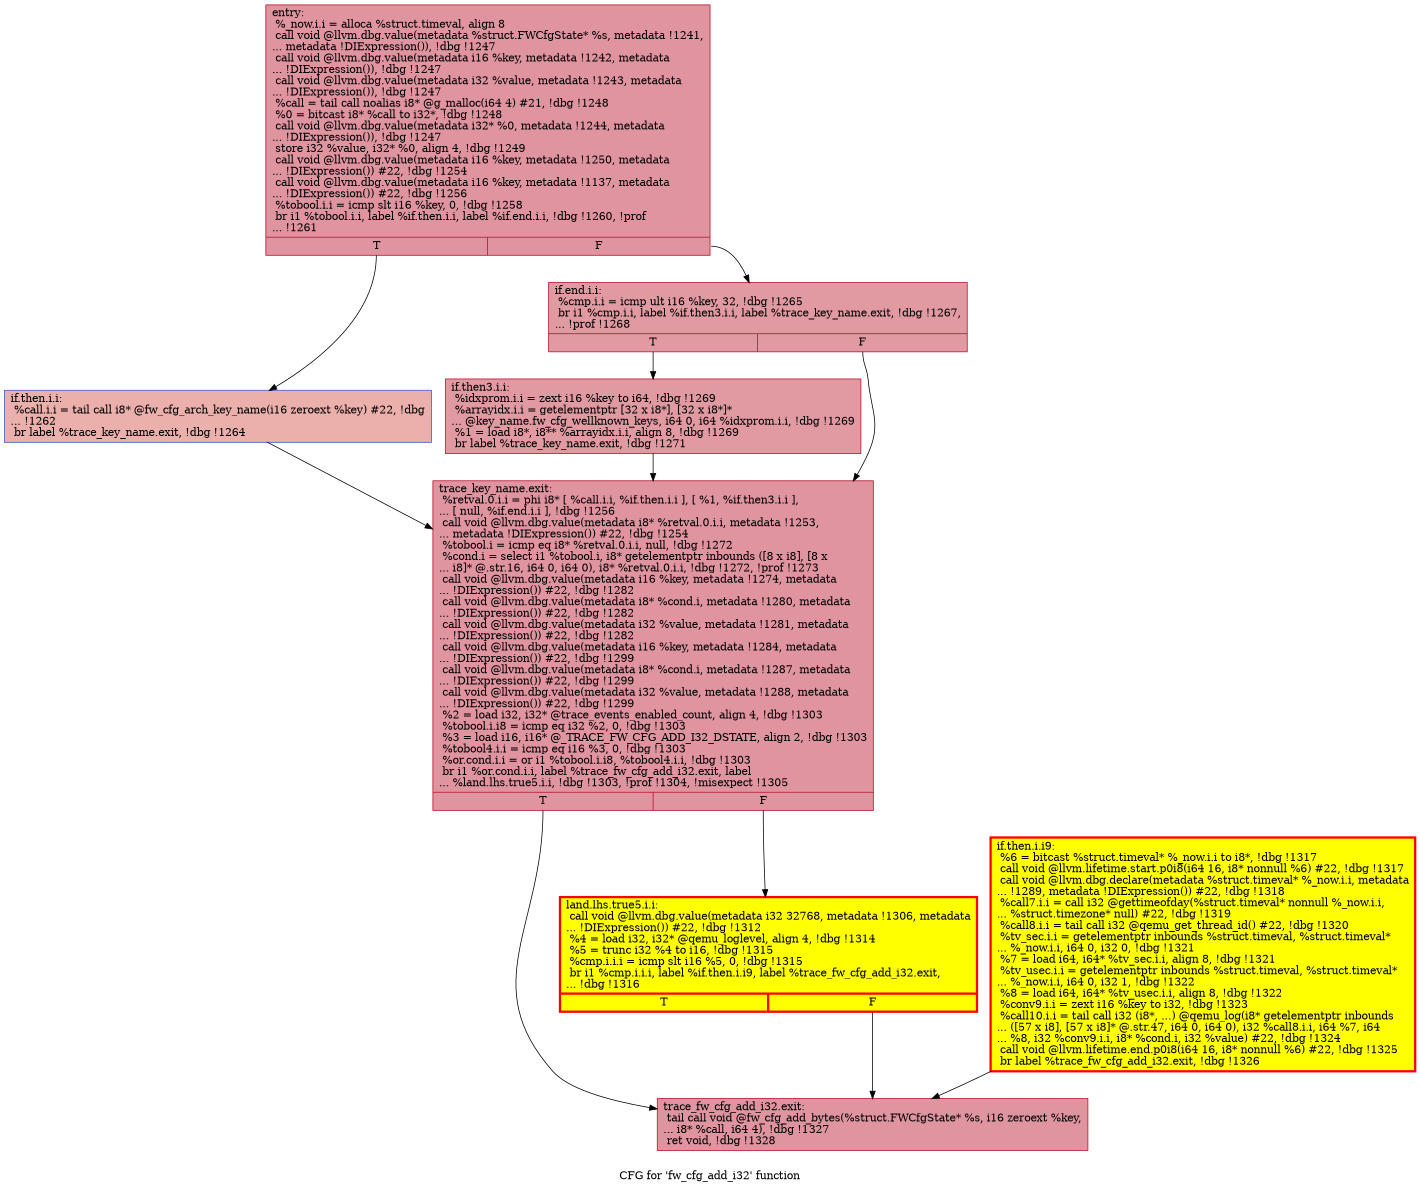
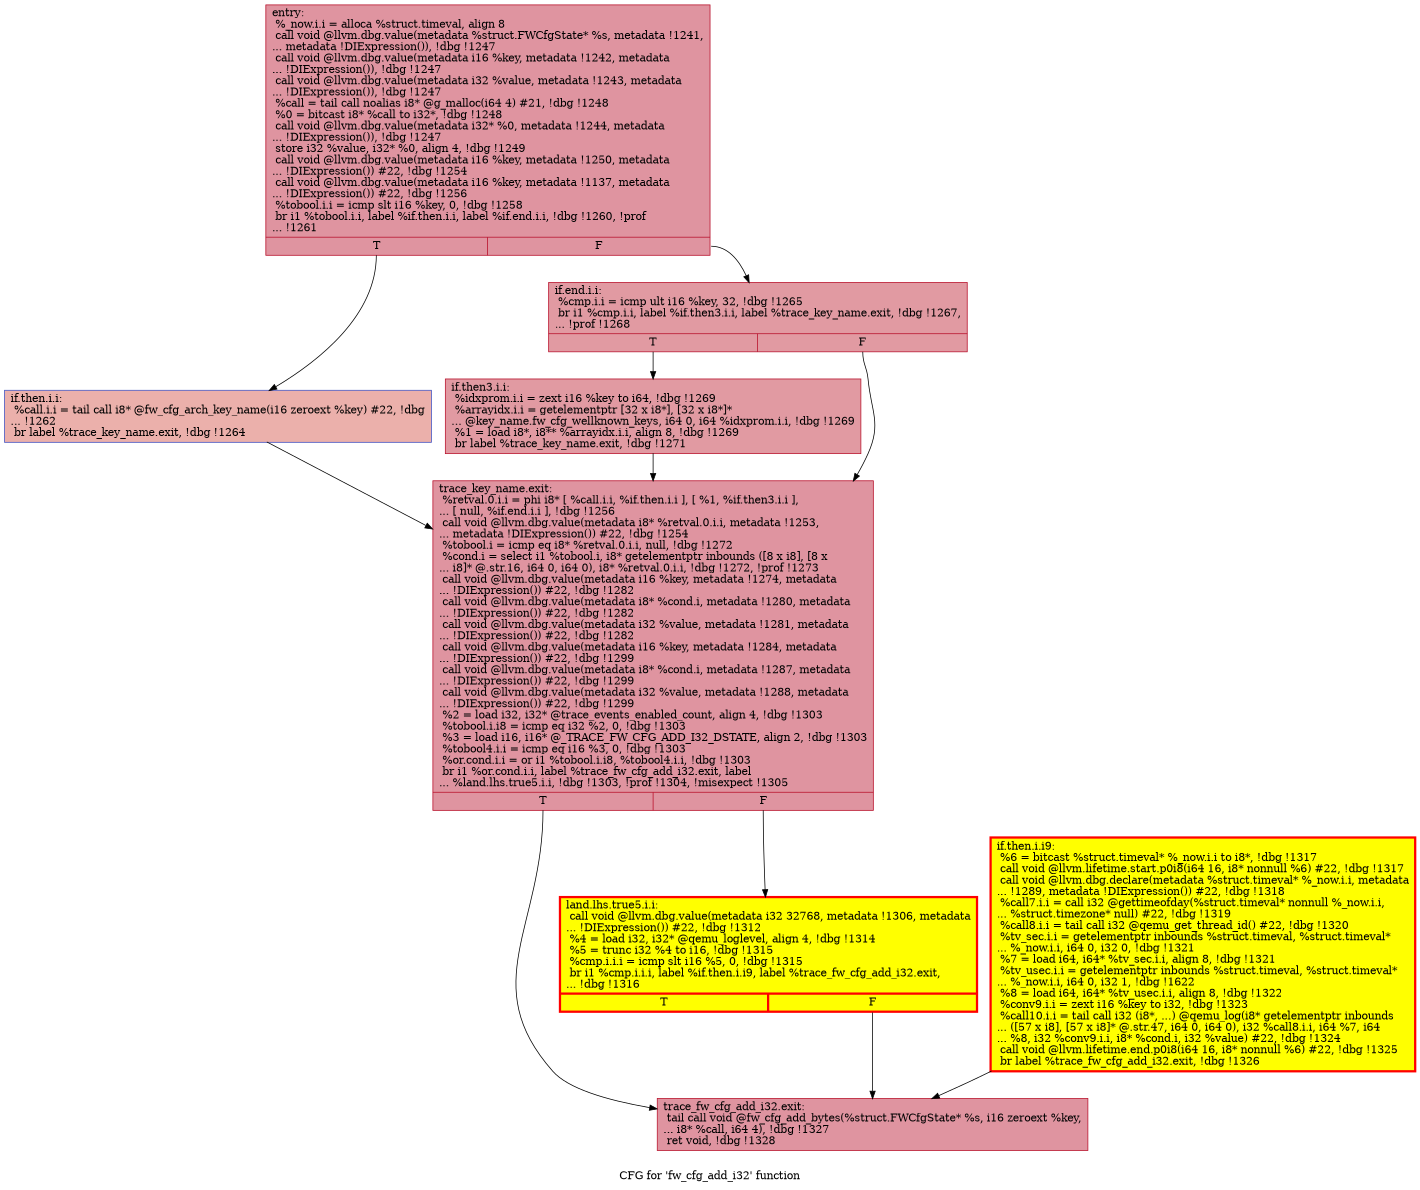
  digraph {
    label="CFG for 'fw_cfg_add_i32' function"
    node [color="#b70d28ff" fillcolor="#b70d2870" shape=record style=filled]
    edge [tailport=s0]
    n1 [label="{entry:\l  %_now.i.i = alloca %struct.timeval, align 8\l  call void @llvm.dbg.value(metadata %struct.FWCfgState* %s, metadata !1241,\l... metadata !DIExpression()), !dbg !1247\l  call void @llvm.dbg.value(metadata i16 %key, metadata !1242, metadata\l... !DIExpression()), !dbg !1247\l  call void @llvm.dbg.value(metadata i32 %value, metadata !1243, metadata\l... !DIExpression()), !dbg !1247\l  %call = tail call noalias i8* @g_malloc(i64 4) #21, !dbg !1248\l  %0 = bitcast i8* %call to i32*, !dbg !1248\l  call void @llvm.dbg.value(metadata i32* %0, metadata !1244, metadata\l... !DIExpression()), !dbg !1247\l  store i32 %value, i32* %0, align 4, !dbg !1249\l  call void @llvm.dbg.value(metadata i16 %key, metadata !1250, metadata\l... !DIExpression()) #22, !dbg !1254\l  call void @llvm.dbg.value(metadata i16 %key, metadata !1137, metadata\l... !DIExpression()) #22, !dbg !1256\l  %tobool.i.i = icmp slt i16 %key, 0, !dbg !1258\l  br i1 %tobool.i.i, label %if.then.i.i, label %if.end.i.i, !dbg !1260, !prof\l... !1261\l|{<s0>T|<s1>F}}"]
    n2 [color="#3d50c3ff" fillcolor="#d24b4070" label="{if.then.i.i:                                      \l  %call.i.i = tail call i8* @fw_cfg_arch_key_name(i16 zeroext %key) #22, !dbg\l... !1262\l  br label %trace_key_name.exit, !dbg !1264\l}"]
    n3 [fillcolor="#bb1b2c70" label="{if.end.i.i:                                       \l  %cmp.i.i = icmp ult i16 %key, 32, !dbg !1265\l  br i1 %cmp.i.i, label %if.then3.i.i, label %trace_key_name.exit, !dbg !1267,\l... !prof !1268\l|{<s0>T|<s1>F}}"]
    n4 [label="{trace_key_name.exit:                              \l  %retval.0.i.i = phi i8* [ %call.i.i, %if.then.i.i ], [ %1, %if.then3.i.i ],\l... [ null, %if.end.i.i ], !dbg !1256\l  call void @llvm.dbg.value(metadata i8* %retval.0.i.i, metadata !1253,\l... metadata !DIExpression()) #22, !dbg !1254\l  %tobool.i = icmp eq i8* %retval.0.i.i, null, !dbg !1272\l  %cond.i = select i1 %tobool.i, i8* getelementptr inbounds ([8 x i8], [8 x\l... i8]* @.str.16, i64 0, i64 0), i8* %retval.0.i.i, !dbg !1272, !prof !1273\l  call void @llvm.dbg.value(metadata i16 %key, metadata !1274, metadata\l... !DIExpression()) #22, !dbg !1282\l  call void @llvm.dbg.value(metadata i8* %cond.i, metadata !1280, metadata\l... !DIExpression()) #22, !dbg !1282\l  call void @llvm.dbg.value(metadata i32 %value, metadata !1281, metadata\l... !DIExpression()) #22, !dbg !1282\l  call void @llvm.dbg.value(metadata i16 %key, metadata !1284, metadata\l... !DIExpression()) #22, !dbg !1299\l  call void @llvm.dbg.value(metadata i8* %cond.i, metadata !1287, metadata\l... !DIExpression()) #22, !dbg !1299\l  call void @llvm.dbg.value(metadata i32 %value, metadata !1288, metadata\l... !DIExpression()) #22, !dbg !1299\l  %2 = load i32, i32* @trace_events_enabled_count, align 4, !dbg !1303\l  %tobool.i.i8 = icmp eq i32 %2, 0, !dbg !1303\l  %3 = load i16, i16* @_TRACE_FW_CFG_ADD_I32_DSTATE, align 2, !dbg !1303\l  %tobool4.i.i = icmp eq i16 %3, 0, !dbg !1303\l  %or.cond.i.i = or i1 %tobool.i.i8, %tobool4.i.i, !dbg !1303\l  br i1 %or.cond.i.i, label %trace_fw_cfg_add_i32.exit, label\l... %land.lhs.true5.i.i, !dbg !1303, !prof !1304, !misexpect !1305\l|{<s0>T|<s1>F}}"]
    n5 [fillcolor="#bb1b2c70" label="{if.then3.i.i:                                     \l  %idxprom.i.i = zext i16 %key to i64, !dbg !1269\l  %arrayidx.i.i = getelementptr [32 x i8*], [32 x i8*]*\l... @key_name.fw_cfg_wellknown_keys, i64 0, i64 %idxprom.i.i, !dbg !1269\l  %1 = load i8*, i8** %arrayidx.i.i, align 8, !dbg !1269\l  br label %trace_key_name.exit, !dbg !1271\l}"]
    n6 [label="{trace_fw_cfg_add_i32.exit:                        \l  tail call void @fw_cfg_add_bytes(%struct.FWCfgState* %s, i16 zeroext %key,\l... i8* %call, i64 4), !dbg !1327\l  ret void, !dbg !1328\l}"]
    n7 [color=red fillcolor=yellow label="{land.lhs.true5.i.i:                               \l  call void @llvm.dbg.value(metadata i32 32768, metadata !1306, metadata\l... !DIExpression()) #22, !dbg !1312\l  %4 = load i32, i32* @qemu_loglevel, align 4, !dbg !1314\l  %5 = trunc i32 %4 to i16, !dbg !1315\l  %cmp.i.i.i = icmp slt i16 %5, 0, !dbg !1315\l  br i1 %cmp.i.i.i, label %if.then.i.i9, label %trace_fw_cfg_add_i32.exit,\l... !dbg !1316\l|{<s0>T|<s1>F}}" penwidth=3.0]
-   n8 [color=red fillcolor=yellow label="{if.then.i.i9:                                     \l  %6 = bitcast %struct.timeval* %_now.i.i to i8*, !dbg !1317\l  call void @llvm.lifetime.start.p0i8(i64 16, i8* nonnull %6) #22, !dbg !1317\l  call void @llvm.dbg.declare(metadata %struct.timeval* %_now.i.i, metadata\l... !1289, metadata !DIExpression()) #22, !dbg !1318\l  %call7.i.i = call i32 @gettimeofday(%struct.timeval* nonnull %_now.i.i,\l... %struct.timezone* null) #22, !dbg !1319\l  %call8.i.i = tail call i32 @qemu_get_thread_id() #22, !dbg !1320\l  %tv_sec.i.i = getelementptr inbounds %struct.timeval, %struct.timeval*\l... %_now.i.i, i64 0, i32 0, !dbg !1321\l  %7 = load i64, i64* %tv_sec.i.i, align 8, !dbg !1321\l  %tv_usec.i.i = getelementptr inbounds %struct.timeval, %struct.timeval*\l... %_now.i.i, i64 0, i32 1, !dbg !1322\l  %8 = load i64, i64* %tv_usec.i.i, align 8, !dbg !1322\l  %conv9.i.i = zext i16 %key to i32, !dbg !1323\l  %call10.i.i = tail call i32 (i8*, ...) @qemu_log(i8* getelementptr inbounds\l... ([57 x i8], [57 x i8]* @.str.47, i64 0, i64 0), i32 %call8.i.i, i64 %7, i64\l... %8, i32 %conv9.i.i, i8* %cond.i, i32 %value) #22, !dbg !1324\l  call void @llvm.lifetime.end.p0i8(i64 16, i8* nonnull %6) #22, !dbg !1325\l  br label %trace_fw_cfg_add_i32.exit, !dbg !1326\l}" penwidth=3.0]
+   n8 [color=red fillcolor=yellow label="{if.then.i.i9:                                     \l  %6 = bitcast %struct.timeval* %_now.i.i to i8*, !dbg !1317\l  call void @llvm.lifetime.start.p0i8(i64 16, i8* nonnull %6) #22, !dbg !1317\l  call void @llvm.dbg.declare(metadata %struct.timeval* %_now.i.i, metadata\l... !1289, metadata !DIExpression()) #22, !dbg !1318\l  %call7.i.i = call i32 @gettimeofday(%struct.timeval* nonnull %_now.i.i,\l... %struct.timezone* null) #22, !dbg !1319\l  %call8.i.i = tail call i32 @qemu_get_thread_id() #22, !dbg !1320\l  %tv_sec.i.i = getelementptr inbounds %struct.timeval, %struct.timeval*\l... %_now.i.i, i64 0, i32 0, !dbg !1321\l  %7 = load i64, i64* %tv_sec.i.i, align 8, !dbg !1321\l  %tv_usec.i.i = getelementptr inbounds %struct.timeval, %struct.timeval*\l... %_now.i.i, i64 0, i32 1, !dbg !1622\l  %8 = load i64, i64* %tv_usec.i.i, align 8, !dbg !1322\l  %conv9.i.i = zext i16 %key to i32, !dbg !1323\l  %call10.i.i = tail call i32 (i8*, ...) @qemu_log(i8* getelementptr inbounds\l... ([57 x i8], [57 x i8]* @.str.47, i64 0, i64 0), i32 %call8.i.i, i64 %7, i64\l... %8, i32 %conv9.i.i, i8* %cond.i, i32 %value) #22, !dbg !1324\l  call void @llvm.lifetime.end.p0i8(i64 16, i8* nonnull %6) #22, !dbg !1325\l  br label %trace_fw_cfg_add_i32.exit, !dbg !1326\l}" penwidth=3.0]
    n1 -> n2
    n1 -> n3 [tailport=s1]
    n2 -> n4
    n3 -> n4 [tailport=s1]
    n3 -> n5
    n4 -> n6
    n4 -> n7 [tailport=s1]
    n5 -> n4
    n7 -> n6 [tailport=s1]
    n8 -> n6
  }
